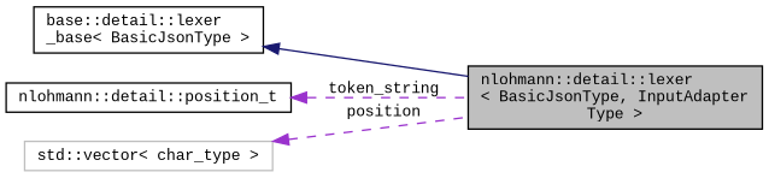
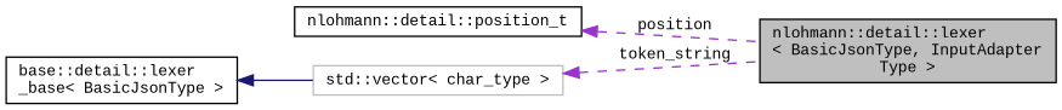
  digraph {
    fontname="Liberation Mono"
    rankdir=LR
    node [color=black fillcolor=white fontname="Liberation Mono" fontsize=10 shape=record style=filled]
    edge [color=darkorchid3 dir=back fontname="Liberation Mono" fontsize=10 labelfontname=Helvetica labelfontsize=10 style=dashed]
    n1 [fillcolor=grey75 fontcolor=black height=0.2 label="nlohmann::detail::lexer\l\< BasicJsonType, InputAdapter\lType \>" width=0.4]
    n2 [height=0.2 label="base::detail::lexer\l_base\< BasicJsonType \>" width=0.4]
    n3 [height=0.2 label="nlohmann::detail::position_t" width=0.4]
    n4 [color=grey75 height=0.2 label="std::vector\< char_type \>" width=0.4]
-   n2 -> n1 [color=midnightblue style=solid]
-   n3 -> n1 [label=" token_string"]
-   n4 -> n1 [label=" position"]
+   n2 -> n4 [color=midnightblue style=solid]
+   n3 -> n1 [label=" position"]
+   n4 -> n1 [label=" token_string"]
  }
